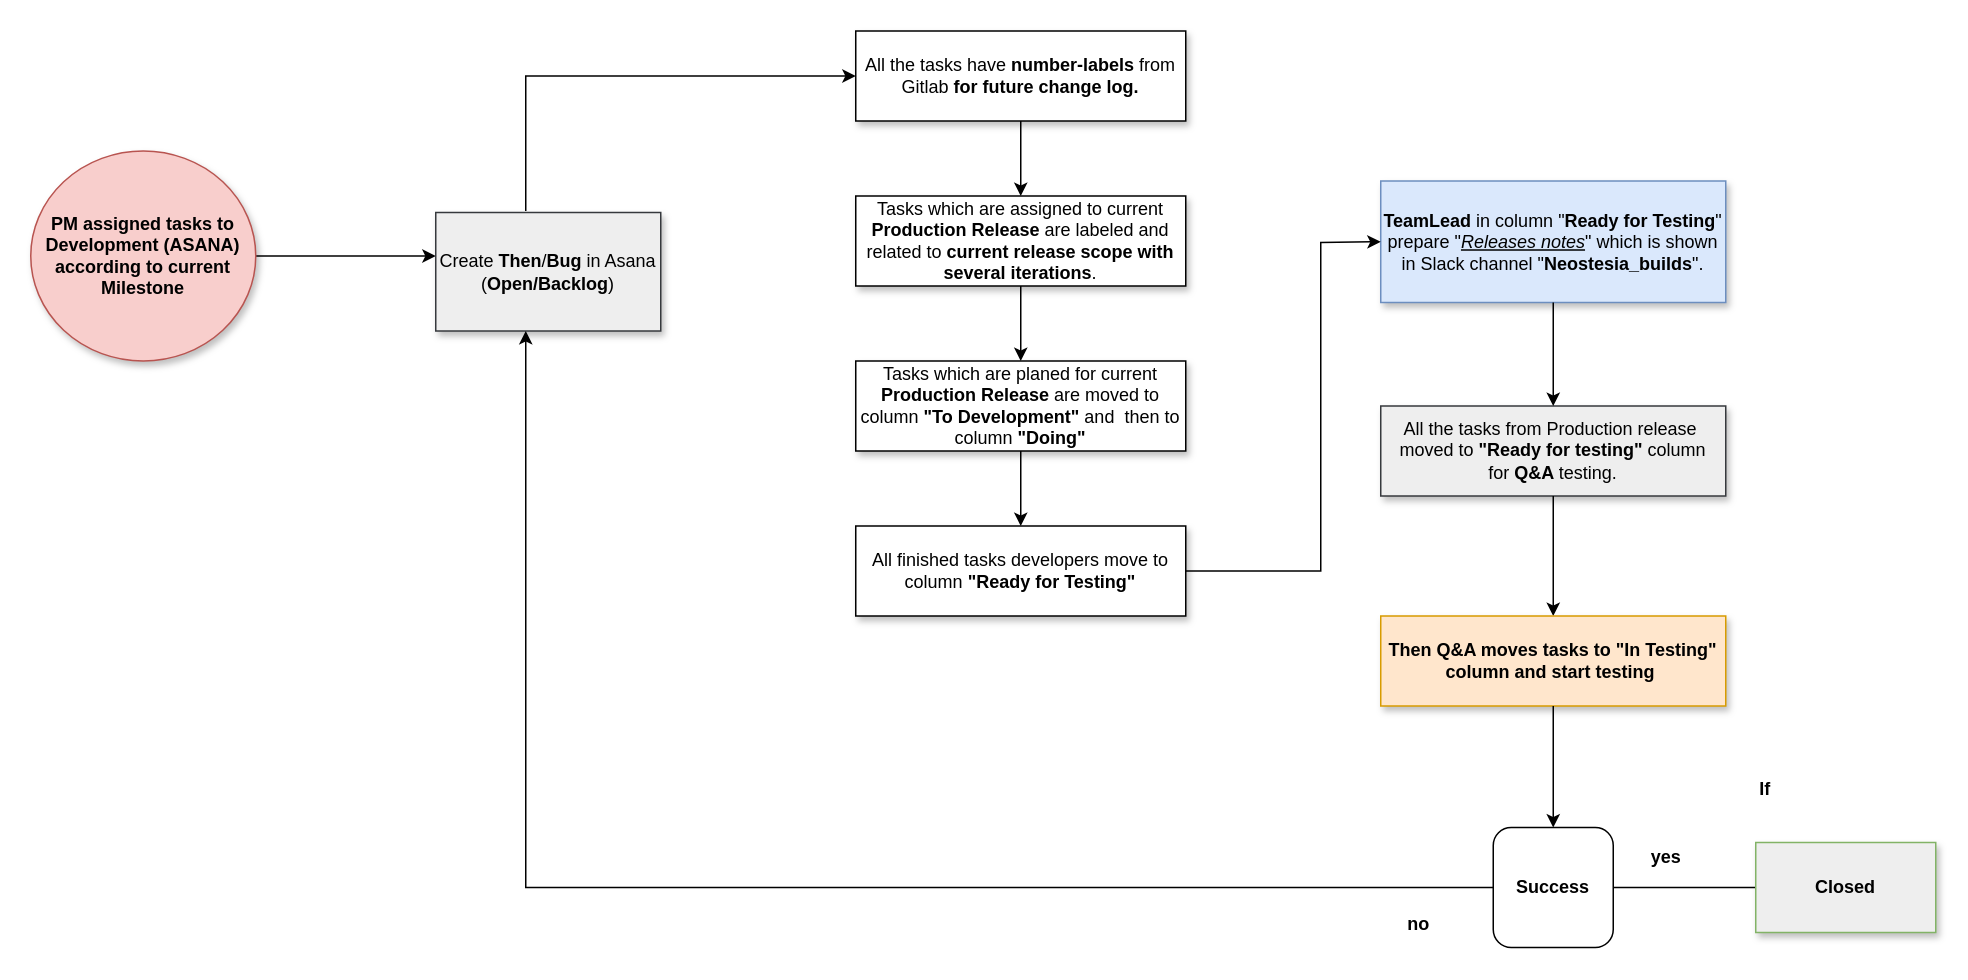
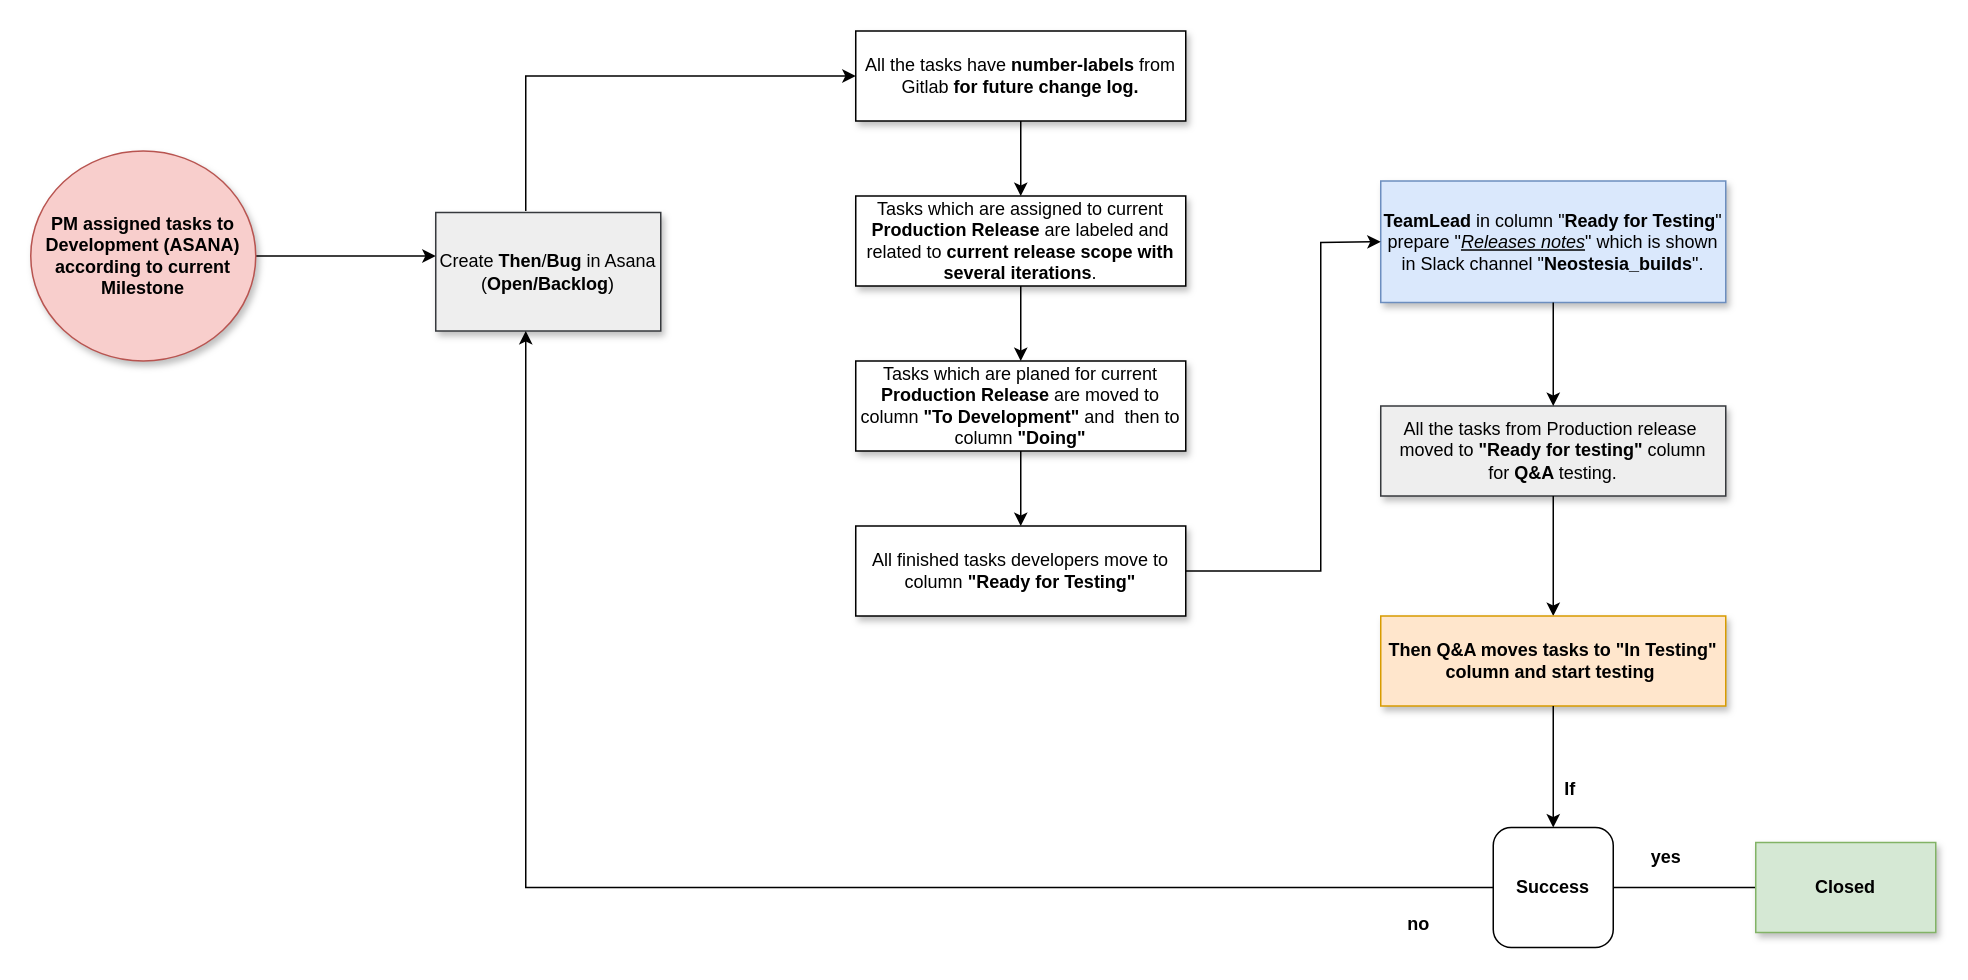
  <mxCell id="0" />
  <mxCell id="1" parent="0" />
  <mxCell id="2" value="&lt;br&gt;" style="endArrow=classic;html=1;rounded=0;entryX=0;entryY=0.5;entryDx=0;entryDy=0;exitX=1;exitY=0.5;exitDx=0;exitDy=0;startArrow=none;" parent="1" edge="1"><mxGeometry width="50" height="50" relative="1" as="geometry"><mxPoint x="170" y="170" as="sourcePoint" /><mxPoint x="290" y="170" as="targetPoint" /></mxGeometry></mxCell>
  <mxCell id="3" value="&lt;b&gt;PM assigned tasks to Development (ASANA) according to current Milestone&lt;/b&gt;" style="ellipse;whiteSpace=wrap;html=1;fillColor=#f8cecc;strokeColor=#b85450;shadow=1;" parent="1" vertex="1"><mxGeometry x="20" y="100" width="150" height="140" as="geometry" /></mxCell>
  <mxCell id="4" value="Create &lt;b&gt;Then&lt;/b&gt;/&lt;b&gt;Bug &lt;/b&gt;in Asana (&lt;b&gt;Open/Backlog&lt;/b&gt;)" style="rounded=0;whiteSpace=wrap;html=1;fillColor=#eeeeee;strokeColor=#36393d;shadow=1;" parent="1" vertex="1"><mxGeometry x="290" y="141" width="150" height="79" as="geometry" /></mxCell>
  <mxCell id="5" value="&lt;b&gt;TeamLead &lt;/b&gt;in column &quot;&lt;b&gt;Ready for Testing&lt;/b&gt;&quot; prepare &quot;&lt;i&gt;&lt;u&gt;Releases notes&lt;/u&gt;&lt;/i&gt;&quot; which is shown in Slack channel &quot;&lt;b&gt;Neostesia_builds&lt;/b&gt;&quot;." style="rounded=0;whiteSpace=wrap;html=1;fillColor=#dae8fc;strokeColor=#6c8ebf;shadow=1;" parent="1" vertex="1"><mxGeometry x="920" y="120" width="230" height="81" as="geometry" /></mxCell>
  <mxCell id="6" value="All the tasks from Production release&amp;nbsp; moved to&lt;b&gt; &quot;Ready for testing&quot;&lt;/b&gt;&amp;nbsp;column for&amp;nbsp;&lt;b&gt;Q&amp;amp;A &lt;/b&gt;testing." style="rounded=0;whiteSpace=wrap;html=1;fillColor=#eeeeee;strokeColor=#36393d;shadow=1;" parent="1" vertex="1"><mxGeometry x="920" y="270" width="230" height="60" as="geometry" /></mxCell>
  <mxCell id="7" value="" style="endArrow=classic;html=1;rounded=0;exitX=0.5;exitY=1;exitDx=0;exitDy=0;entryX=0.5;entryY=0;entryDx=0;entryDy=0;" parent="1" edge="1" target="6" source="5"><mxGeometry width="50" height="50" relative="1" as="geometry"><mxPoint x="1030" y="200" as="sourcePoint" /><mxPoint x="1030" y="270" as="targetPoint" /></mxGeometry></mxCell>
  <mxCell id="8" value="&lt;b&gt;Success&lt;/b&gt;" style="whiteSpace=wrap;html=1;rounded=1;" parent="1" vertex="1"><mxGeometry x="995" y="551" width="80" height="80" as="geometry" /></mxCell>
  <mxCell id="9" value="" style="endArrow=classic;html=1;rounded=0;exitX=0.5;exitY=1;exitDx=0;exitDy=0;" parent="1" source="6" edge="1"><mxGeometry width="50" height="50" relative="1" as="geometry"><mxPoint x="670" y="291" as="sourcePoint" /><mxPoint x="1035" y="410" as="targetPoint" /></mxGeometry></mxCell>
- <mxCell id="10" value="&lt;b&gt;If&lt;/b&gt;" style="text;html=1;align=center;verticalAlign=middle;resizable=0;points=[];autosize=1;strokeColor=none;fillColor=none;" parent="1" vertex="1"><mxGeometry x="1166" y="516" width="20" height="20" as="geometry" /></mxCell>
+ <mxCell id="10" value="&lt;b&gt;If&lt;/b&gt;" style="text;html=1;align=center;verticalAlign=middle;resizable=0;points=[];autosize=1;strokeColor=none;fillColor=none;" parent="1" vertex="1"><mxGeometry x="1036" y="516" width="20" height="20" as="geometry" /></mxCell>
  <mxCell id="11" value="" style="endArrow=none;html=1;rounded=0;exitX=1;exitY=0.5;exitDx=0;exitDy=0;" parent="1" source="8" target="12" edge="1"><mxGeometry width="50" height="50" relative="1" as="geometry"><mxPoint x="670" y="291" as="sourcePoint" /><mxPoint x="1170" y="591" as="targetPoint" /></mxGeometry></mxCell>
- <mxCell id="12" value="&lt;b&gt;Closed&lt;/b&gt;" style="rounded=0;whiteSpace=wrap;html=1;fillColor=#eeeeee;strokeColor=#82b366;shadow=1;" parent="1" vertex="1"><mxGeometry x="1170" y="561" width="120" height="60" as="geometry" /></mxCell>
+ <mxCell id="12" value="&lt;b&gt;Closed&lt;/b&gt;" style="rounded=0;whiteSpace=wrap;html=1;fillColor=#d5e8d4;strokeColor=#82b366;shadow=1;" parent="1" vertex="1"><mxGeometry x="1170" y="561" width="120" height="60" as="geometry" /></mxCell>
  <mxCell id="13" value="&lt;b&gt;yes&lt;/b&gt;" style="text;html=1;align=center;verticalAlign=middle;resizable=0;points=[];autosize=1;strokeColor=none;fillColor=none;" parent="1" vertex="1"><mxGeometry x="1090" y="561" width="40" height="20" as="geometry" /></mxCell>
  <mxCell id="14" value="" style="endArrow=classic;html=1;rounded=0;exitX=0;exitY=0.5;exitDx=0;exitDy=0;" parent="1" source="8" edge="1"><mxGeometry width="50" height="50" relative="1" as="geometry"><mxPoint x="690" y="291" as="sourcePoint" /><mxPoint x="350" y="220" as="targetPoint" /><Array as="points"><mxPoint x="350" y="591" /></Array></mxGeometry></mxCell>
  <mxCell id="15" value="&lt;b&gt;no&lt;/b&gt;" style="text;html=1;align=center;verticalAlign=middle;resizable=0;points=[];autosize=1;strokeColor=none;fillColor=none;" parent="1" vertex="1"><mxGeometry x="930" y="606" width="30" height="20" as="geometry" /></mxCell>
  <mxCell id="16" value="&lt;b&gt;Then Q&amp;amp;A moves tasks to &quot;In Testing&quot; column and start testing&amp;nbsp;&lt;/b&gt;" style="rounded=0;whiteSpace=wrap;html=1;fillColor=#ffe6cc;strokeColor=#d79b00;shadow=1;" parent="1" vertex="1"><mxGeometry x="920" y="410" width="230" height="60" as="geometry" /></mxCell>
  <mxCell id="17" value="" style="endArrow=classic;html=1;rounded=0;exitX=0.5;exitY=1;exitDx=0;exitDy=0;" parent="1" source="16" target="8" edge="1"><mxGeometry width="50" height="50" relative="1" as="geometry"><mxPoint x="1290" y="440" as="sourcePoint" /><mxPoint x="1340" y="390" as="targetPoint" /></mxGeometry></mxCell>
  <mxCell id="18" value="" style="endArrow=classic;html=1;rounded=0;entryX=0;entryY=0.5;entryDx=0;entryDy=0;" edge="1" parent="1" target="20"><mxGeometry width="50" height="50" relative="1" as="geometry"><mxPoint x="350" y="140" as="sourcePoint" /><mxPoint x="530" y="50" as="targetPoint" /><Array as="points"><mxPoint x="350" y="50" /></Array></mxGeometry></mxCell>
  <mxCell id="19" value="Tasks which are assigned to current &lt;b&gt;Production Release&lt;/b&gt; are labeled and related to&amp;nbsp;&lt;b&gt;current release scope with several iterations&lt;/b&gt;." style="rounded=0;whiteSpace=wrap;html=1;shadow=1;" vertex="1" parent="1"><mxGeometry x="570" y="130" width="220" height="60" as="geometry" /></mxCell>
  <mxCell id="20" value="All the tasks have &lt;b&gt;number-labels&lt;/b&gt; from Gitlab&lt;b&gt; for future change log.&lt;/b&gt;" style="rounded=0;whiteSpace=wrap;html=1;shadow=1;" vertex="1" parent="1"><mxGeometry x="570" y="20" width="220" height="60" as="geometry" /></mxCell>
  <mxCell id="21" value="" style="endArrow=classic;html=1;rounded=0;exitX=0.5;exitY=1;exitDx=0;exitDy=0;entryX=0.5;entryY=0;entryDx=0;entryDy=0;" edge="1" parent="1" source="20" target="19"><mxGeometry width="50" height="50" relative="1" as="geometry"><mxPoint x="770" y="170" as="sourcePoint" /><mxPoint x="820" y="120" as="targetPoint" /></mxGeometry></mxCell>
  <mxCell id="22" value="Tasks which are planed for current &lt;b&gt;Production Release&lt;/b&gt; are moved to column&lt;b&gt; &quot;To Development&quot; &lt;/b&gt;and&amp;nbsp; then to column&lt;b&gt; &quot;Doing&quot;&lt;/b&gt;" style="rounded=0;whiteSpace=wrap;html=1;shadow=1;" vertex="1" parent="1"><mxGeometry x="570" y="240" width="220" height="60" as="geometry" /></mxCell>
  <mxCell id="23" value="" style="endArrow=classic;html=1;rounded=0;exitX=0.5;exitY=1;exitDx=0;exitDy=0;entryX=0.5;entryY=0;entryDx=0;entryDy=0;" edge="1" parent="1" source="19" target="22"><mxGeometry width="50" height="50" relative="1" as="geometry"><mxPoint x="810" y="390" as="sourcePoint" /><mxPoint x="860" y="340" as="targetPoint" /></mxGeometry></mxCell>
  <mxCell id="24" value="All finished tasks developers move to column &lt;b&gt;&quot;Ready for Testing&quot;&lt;/b&gt;" style="rounded=0;whiteSpace=wrap;html=1;shadow=1;" vertex="1" parent="1"><mxGeometry x="570" y="350" width="220" height="60" as="geometry" /></mxCell>
  <mxCell id="25" value="" style="endArrow=classic;html=1;rounded=0;exitX=0.5;exitY=1;exitDx=0;exitDy=0;entryX=0.5;entryY=0;entryDx=0;entryDy=0;" edge="1" parent="1" source="22" target="24"><mxGeometry width="50" height="50" relative="1" as="geometry"><mxPoint x="730" y="500" as="sourcePoint" /><mxPoint x="780" y="450" as="targetPoint" /></mxGeometry></mxCell>
  <mxCell id="26" value="" style="endArrow=classic;html=1;rounded=0;exitX=1;exitY=0.5;exitDx=0;exitDy=0;entryX=0;entryY=0.5;entryDx=0;entryDy=0;" edge="1" parent="1" source="24" target="5"><mxGeometry width="50" height="50" relative="1" as="geometry"><mxPoint x="820" y="390" as="sourcePoint" /><mxPoint x="870" y="340" as="targetPoint" /><Array as="points"><mxPoint x="880" y="380" /><mxPoint x="880" y="161" /></Array></mxGeometry></mxCell>
